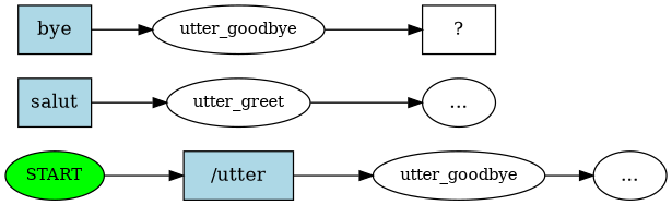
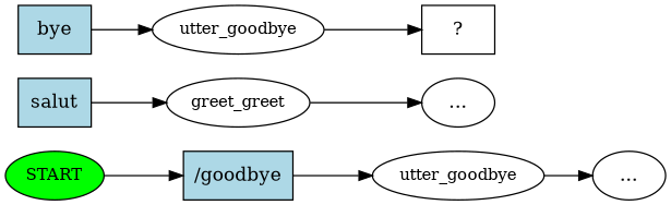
  digraph {
    rankdir=LR
    n1 [fillcolor=green fontsize=12 label=START style=filled]
-   n2 [fillcolor=lightblue label="/utter" shape=rect style=filled]
+   n2 [fillcolor=lightblue label="/goodbye" shape=rect style=filled]
    n3 [fillcolor=lightblue label=salut shape=rect style=filled]
-   n4 [fontsize=12 label=utter_greet]
+   n4 [fontsize=12 label=greet_greet]
    n5 [fontsize=12 label=utter_goodbye]
    n6 [label="..."]
    n7 [fillcolor=lightblue label=bye shape=rect style=filled]
    n8 [fontsize=12 label=utter_goodbye]
    n9 [label="..."]
    n10 [label="  ?  " shape=rect]
    n1 -> n2
    n2 -> n5
    n3 -> n4
    n4 -> n6
    n5 -> n9
    n7 -> n8
    n8 -> n10
  }
